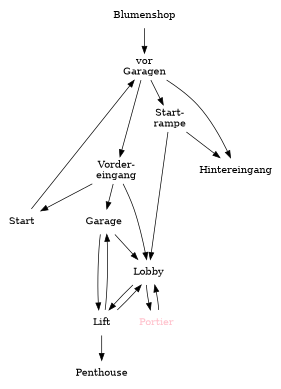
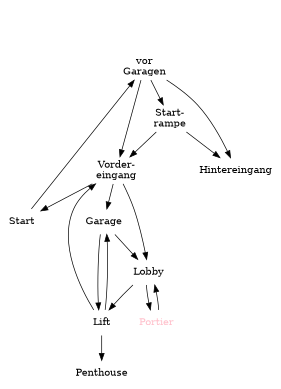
  digraph {
    rankdir=TD
    node [shape=none]
    n1 [color=blue label="vor\nGaragen"]
    n2 [color=blue label="Vorder-\neingang"]
    Hintereingang
    n4 [label="Start-\nrampe"]
    Start
    Garage
    Lobby [color=black]
    Lift [color=blue]
    Portier [fontcolor=pink]
    Penthouse
-   Blumenshop
    n1 -> n2
    n1 -> Hintereingang
    n1 -> n4
    n2 -> Start
    n2 -> Garage
    n2 -> Lobby
-   n4 -> Lobby
+   n4 -> n2
    n4 -> Hintereingang
    Start -> n1
    Garage -> Lobby
    Garage -> Lift
    Lobby -> Lift
    Lobby -> Portier
    Lift -> Garage
-   Lift -> Lobby
+   Lift -> n2
    Lift -> Penthouse
    Portier -> Lobby
-   Blumenshop -> n1
  }
